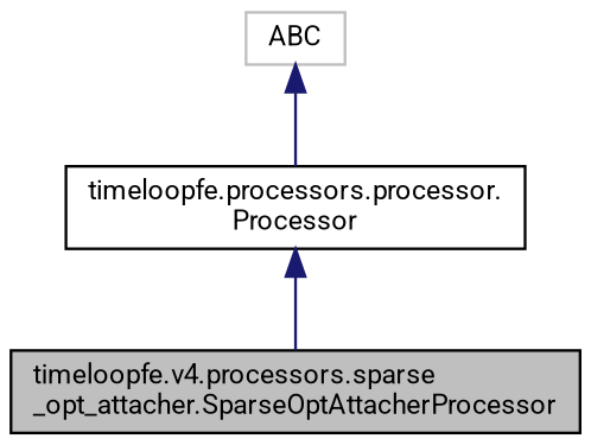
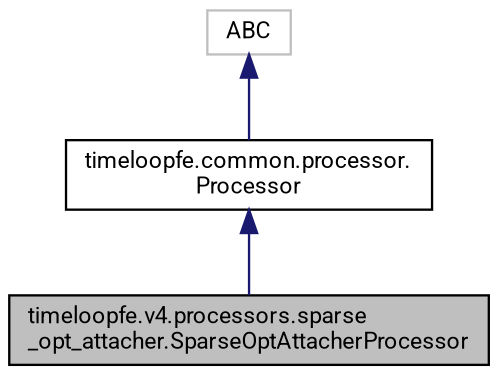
  digraph {
    fontname=Roboto
    node [color=black fillcolor=white fontname=Roboto fontsize=10 shape=record style=filled]
    edge [color=midnightblue dir=back fontname=Roboto fontsize=10 labelfontname=Helvetica labelfontsize=10 style=solid]
    n1 [fillcolor=grey75 fontcolor=black height=0.2 label="timeloopfe.v4.processors.sparse\l_opt_attacher.SparseOptAttacherProcessor" width=0.4]
-   n2 [height=0.2 label="timeloopfe.processors.processor.\lProcessor" width=0.4]
+   n2 [height=0.2 label="timeloopfe.common.processor.\lProcessor" width=0.4]
    n3 [color=grey75 height=0.2 label=ABC width=0.4]
    n2 -> n1
    n3 -> n2
  }
